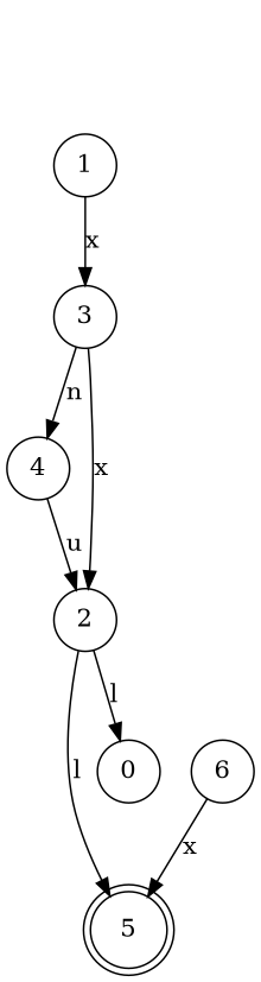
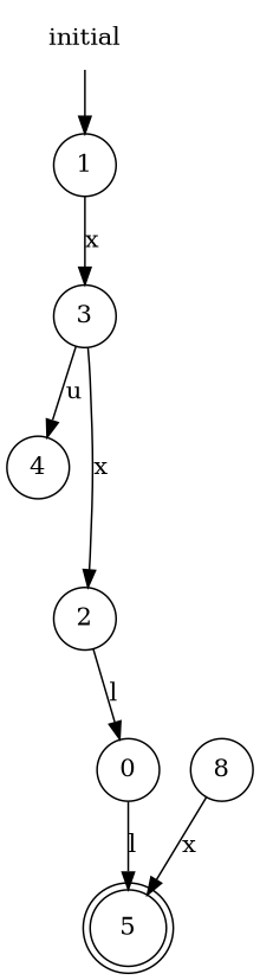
  digraph {
    rankdir=TB
    node [shape=circle]
    5 [shape=doublecircle]
    0
    1
    3
    4
    2
-   6
-   2 -> 5 [label=l]
+   initial [shape=plaintext]
+   6 [label=8]
+   0 -> 5 [label=l]
    1 -> 3 [label=x]
-   3 -> 4 [label=n]
+   3 -> 4 [label=u]
    3 -> 2 [label=x]
-   4 -> 2 [label=u]
    2 -> 0 [label=l]
+   initial -> 1
    6 -> 5 [label=x]
  }
